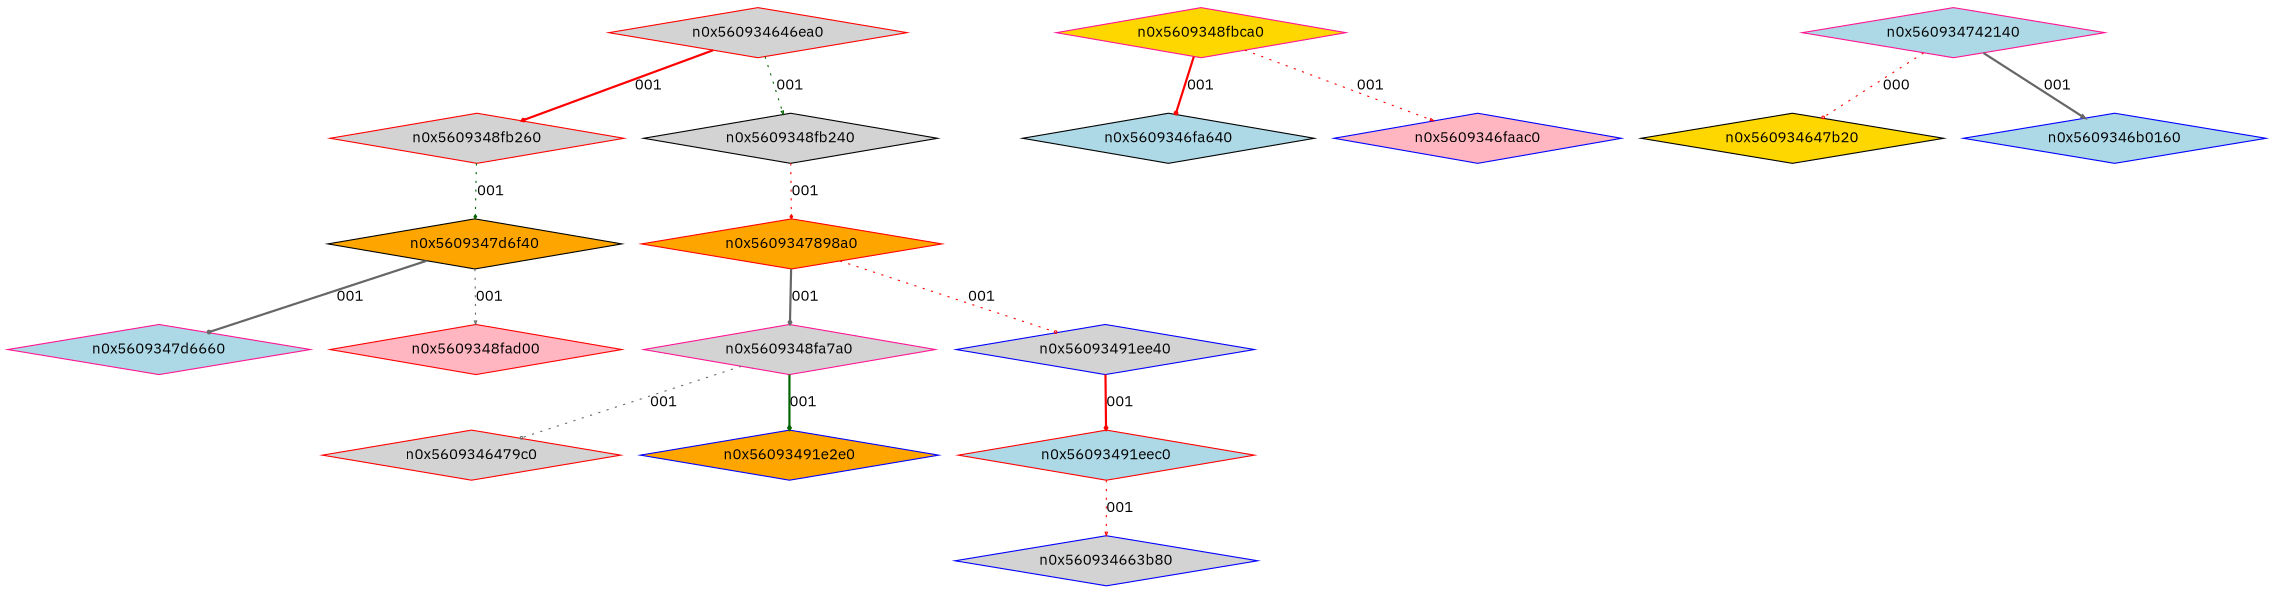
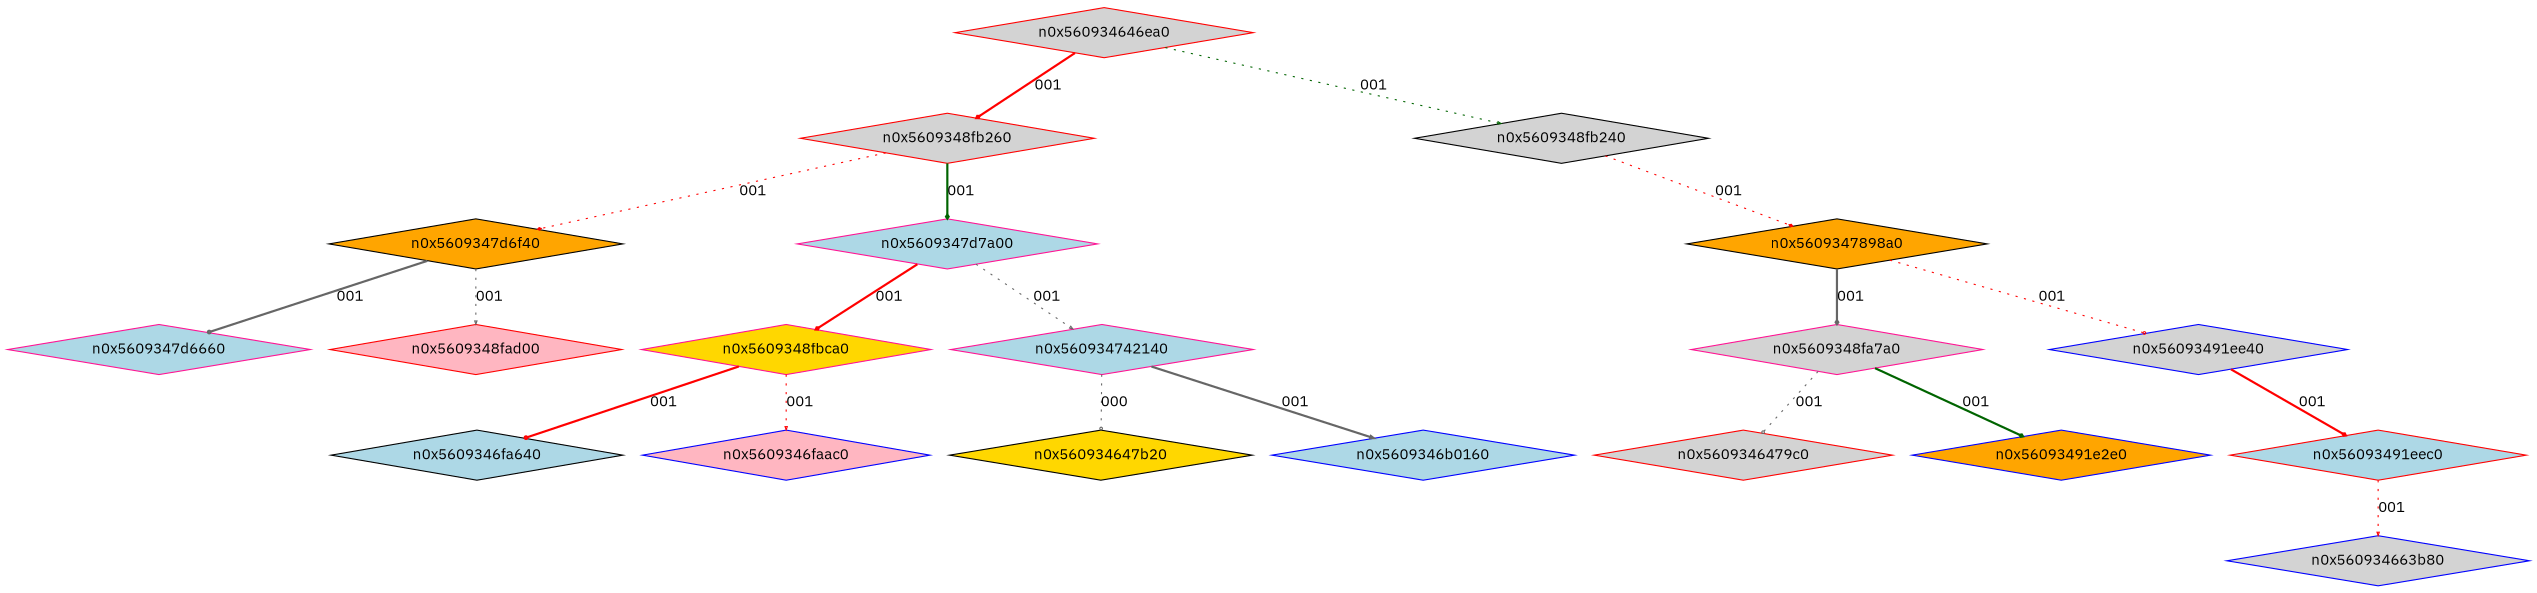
  digraph {
    fontname="IBM Plex Sans"
    node [color=red fillcolor=lightgrey fontname="IBM Plex Sans" shape=diamond style=filled]
    edge [arrowhead=diamond arrowsize=.3 color=red fontname="IBM Plex Sans" style=dotted]
    n0x560934646ea0 [height=.1 width=.1]
    n0x5609348fb260 [height=.1 width=.1]
    n0x5609348fb240 [color=black height=.1 width=.1]
    n0x5609347d6f40 [color=black fillcolor=orange height=.1 width=.1]
-   n0x5609347898a0 [fillcolor=orange height=.1 width=.1]
+   n0x5609347d7a00 [color=deeppink fillcolor=lightblue height=.1 width=.1]
+   n0x5609347898a0 [color=black fillcolor=orange height=.1 width=.1]
    n0x5609347d6660 [color=deeppink fillcolor=lightblue height=.1 width=.1]
    n0x5609348fad00 [fillcolor=lightpink height=.1 width=.1]
    n0x5609348fbca0 [color=deeppink fillcolor=gold height=.1 width=.1]
    n0x560934742140 [color=deeppink fillcolor=lightblue height=.1 width=.1]
    n0x5609348fa7a0 [color=deeppink height=.1 width=.1]
    n0x56093491ee40 [color=blue height=.1 width=.1]
    n0x5609346479c0 [height=.1 width=.1]
    n0x56093491e2e0 [color=blue fillcolor=orange height=.1 width=.1]
    n0x56093491eec0 [fillcolor=lightblue height=.1 width=.1]
    n0x560934663b80 [color=blue height=.1 width=.1]
    n0x5609346fa640 [color=black fillcolor=lightblue height=.1 width=.1]
    n0x5609346faac0 [color=blue fillcolor=lightpink height=.1 width=.1]
    n0x560934647b20 [color=black fillcolor=gold height=.1 width=.1]
    n0x5609346b0160 [color=blue fillcolor=lightblue height=.1 width=.1]
    n0x560934646ea0 -> n0x5609348fb260 [label=001 style=bold]
    n0x560934646ea0 -> n0x5609348fb240 [arrowhead=onormal color=darkgreen label=001]
-   n0x5609348fb260 -> n0x5609347d6f40 [color=darkgreen label=001]
+   n0x5609348fb260 -> n0x5609347d6f40 [label=001]
+   n0x5609348fb260 -> n0x5609347d7a00 [color=darkgreen label=001 style=bold]
    n0x5609348fb240 -> n0x5609347898a0 [label=001]
    n0x5609347d6f40 -> n0x5609347d6660 [arrowhead=odot color=gray40 label=001 style=bold]
    n0x5609347d6f40 -> n0x5609348fad00 [arrowhead=onormal color=gray40 label=001]
+   n0x5609347d7a00 -> n0x5609348fbca0 [label=001 style=bold]
+   n0x5609347d7a00 -> n0x560934742140 [arrowhead=onormal color=gray40 label=001]
    n0x5609347898a0 -> n0x5609348fa7a0 [color=gray40 label=001 style=bold]
    n0x5609347898a0 -> n0x56093491ee40 [arrowhead=odot label=001]
    n0x5609348fbca0 -> n0x5609346fa640 [arrowhead=odot label=001 style=bold]
    n0x5609348fbca0 -> n0x5609346faac0 [arrowhead=onormal label=001]
-   n0x560934742140 -> n0x560934647b20 [arrowhead=odot label=000]
+   n0x560934742140 -> n0x560934647b20 [arrowhead=odot color=gray40 label=000]
    n0x560934742140 -> n0x5609346b0160 [arrowhead=onormal color=gray40 label=001 style=bold]
    n0x5609348fa7a0 -> n0x5609346479c0 [arrowhead=odot color=gray40 label=001]
    n0x5609348fa7a0 -> n0x56093491e2e0 [color=darkgreen label=001 style=bold]
    n0x56093491ee40 -> n0x56093491eec0 [label=001 style=bold]
    n0x56093491eec0 -> n0x560934663b80 [arrowhead=onormal label=001]
  }
